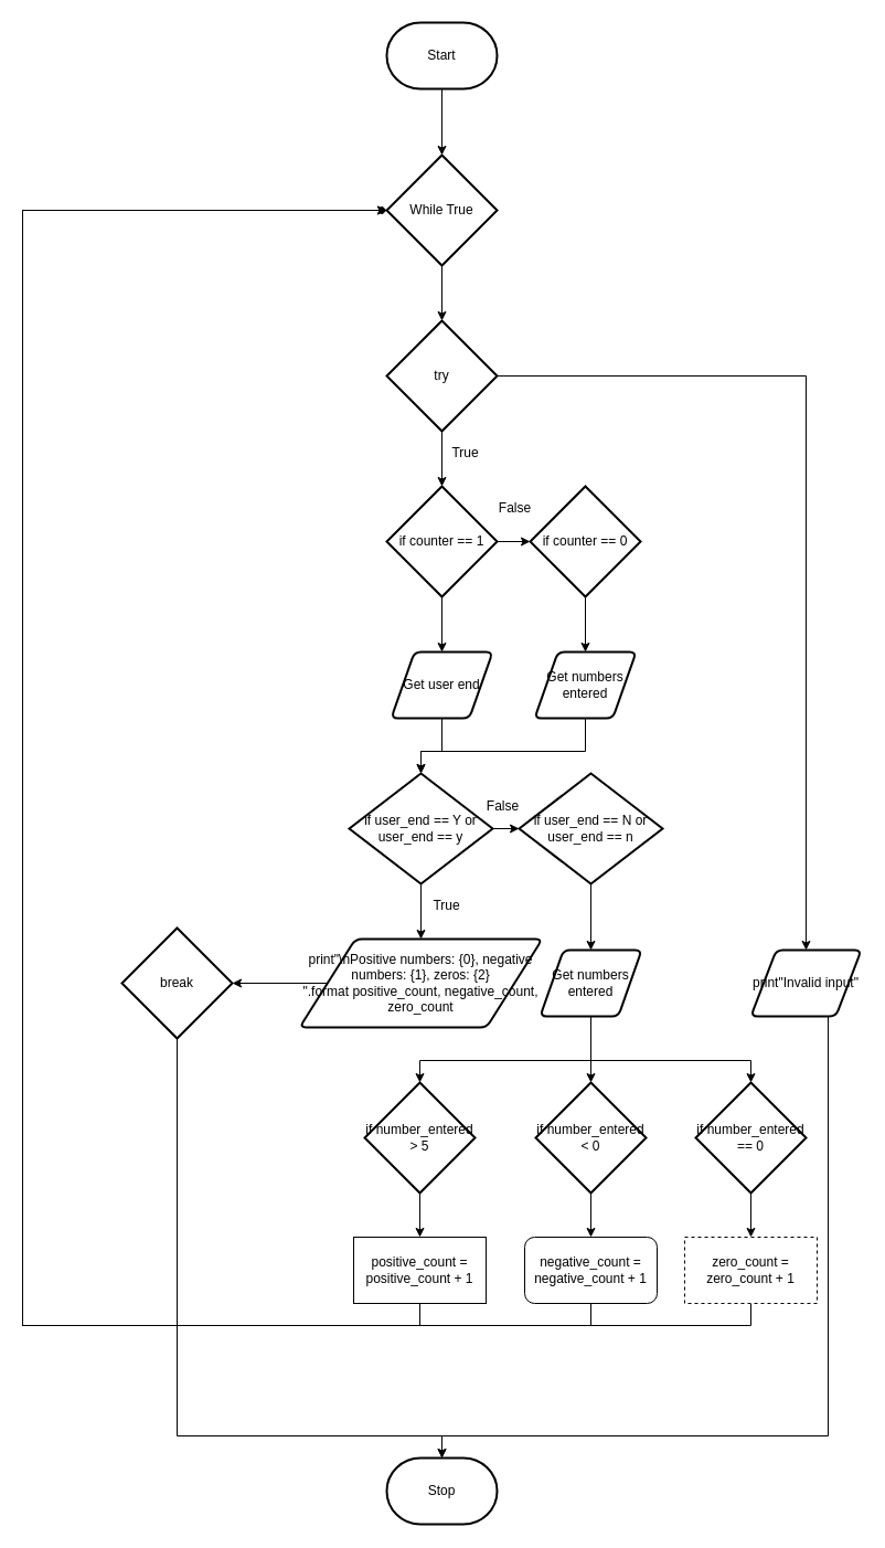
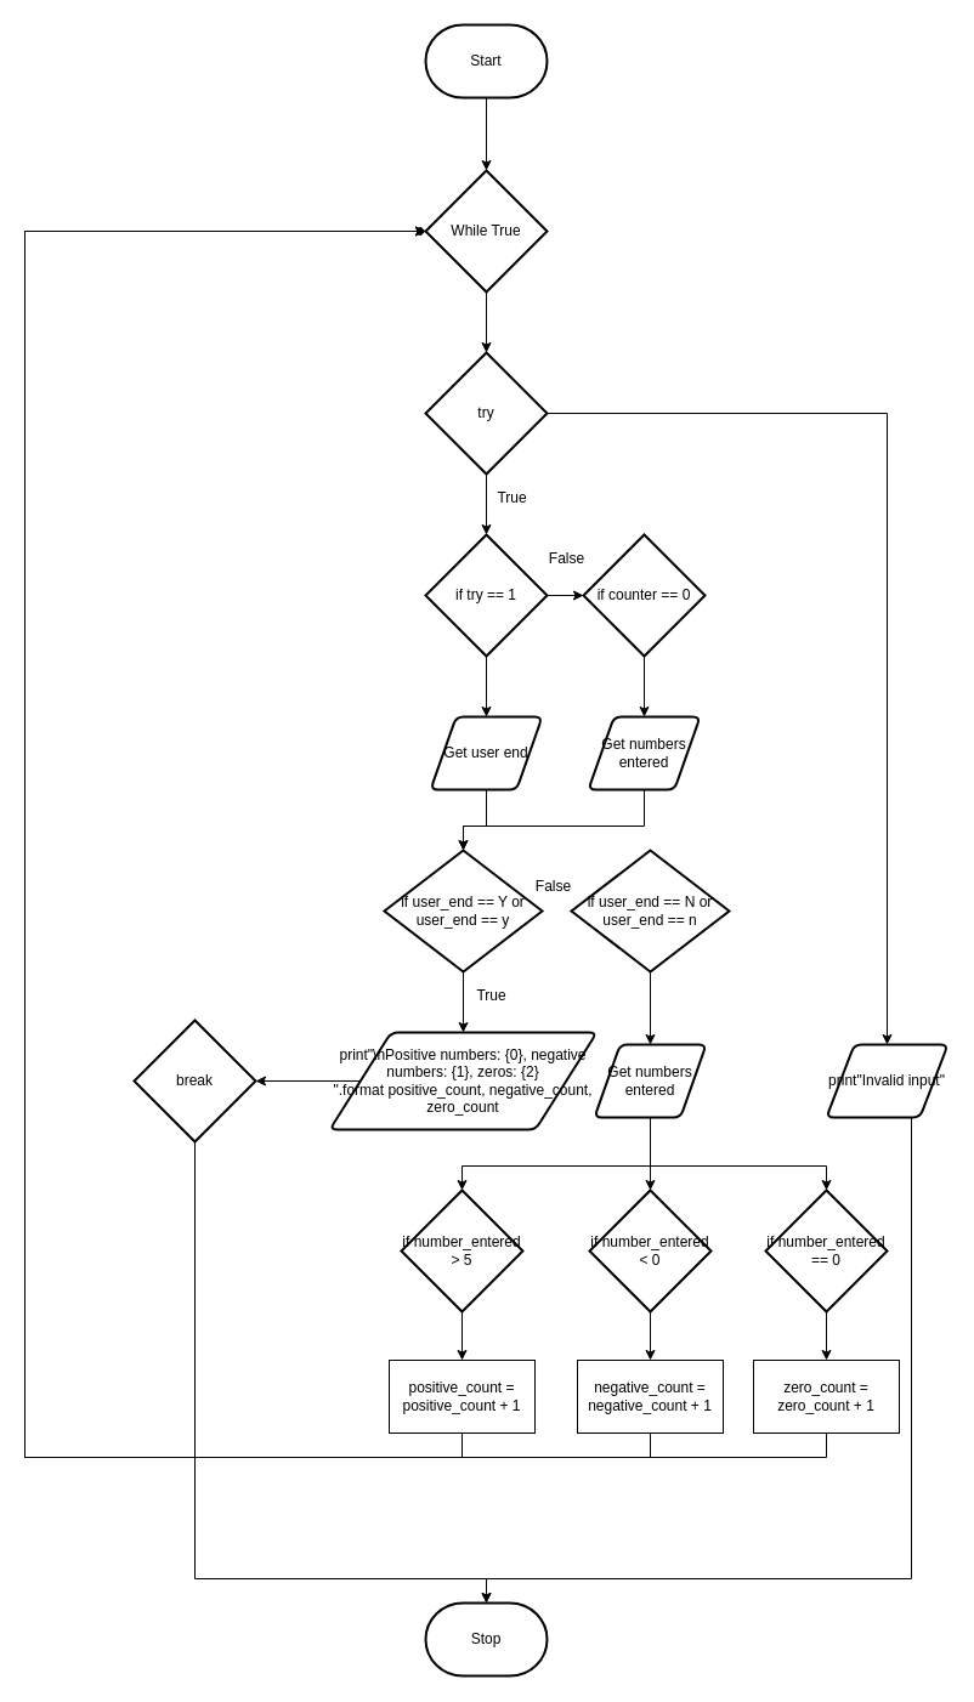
  <mxCell id="0" />
  <mxCell id="1" parent="0" />
  <mxCell id="2" style="edgeStyle=orthogonalEdgeStyle;rounded=0;html=1;entryX=0.5;entryY=0;entryDx=0;entryDy=0;entryPerimeter=0;" edge="1" parent="1" source="3" target="22"><mxGeometry relative="1" as="geometry" /></mxCell>
  <mxCell id="3" value="Start" style="strokeWidth=2;html=1;shape=mxgraph.flowchart.terminator;whiteSpace=wrap;" parent="1" vertex="1"><mxGeometry x="350" y="20" width="100" height="60" as="geometry" /></mxCell>
  <mxCell id="4" value="Stop" style="strokeWidth=2;html=1;shape=mxgraph.flowchart.terminator;whiteSpace=wrap;" parent="1" vertex="1"><mxGeometry x="350" y="1320" width="100" height="60" as="geometry" /></mxCell>
  <mxCell id="5" style="edgeStyle=orthogonalEdgeStyle;rounded=0;html=1;entryX=1;entryY=0.5;entryDx=0;entryDy=0;entryPerimeter=0;" edge="1" parent="1" source="6" target="49"><mxGeometry relative="1" as="geometry" /></mxCell>
  <mxCell id="6" value="print&lt;span&gt;&quot;\nPositive numbers: {0}, negative numbers: {1}, zeros: {2} &quot;.format&lt;/span&gt;&lt;span&gt;&amp;nbsp;positive_count, negative_count, zero_count&lt;/span&gt;&lt;span&gt;&lt;br&gt;&lt;/span&gt;" style="shape=parallelogram;html=1;strokeWidth=2;perimeter=parallelogramPerimeter;whiteSpace=wrap;rounded=1;arcSize=12;size=0.23;" parent="1" vertex="1"><mxGeometry x="271" y="850" width="220" height="80" as="geometry" /></mxCell>
  <mxCell id="7" style="edgeStyle=orthogonalEdgeStyle;rounded=0;html=1;entryX=0.5;entryY=0;entryDx=0;entryDy=0;entryPerimeter=0;" edge="1" parent="1" source="8" target="25"><mxGeometry relative="1" as="geometry"><Array as="points"><mxPoint x="400" y="680" /><mxPoint x="381" y="680" /></Array></mxGeometry></mxCell>
  <mxCell id="8" value="Get user end" style="shape=parallelogram;html=1;strokeWidth=2;perimeter=parallelogramPerimeter;whiteSpace=wrap;rounded=1;arcSize=12;size=0.23;" parent="1" vertex="1"><mxGeometry x="354" y="590" width="92" height="60" as="geometry" /></mxCell>
  <mxCell id="9" value="False" style="text;html=1;resizable=0;autosize=1;align=center;verticalAlign=middle;points=[];fillColor=none;strokeColor=none;rounded=0;" parent="1" vertex="1"><mxGeometry x="441" y="450" width="50" height="20" as="geometry" /></mxCell>
  <mxCell id="10" value="True" style="text;html=1;resizable=0;autosize=1;align=center;verticalAlign=middle;points=[];fillColor=none;strokeColor=none;rounded=0;" parent="1" vertex="1"><mxGeometry x="401" y="400" width="40" height="20" as="geometry" /></mxCell>
  <mxCell id="11" style="edgeStyle=orthogonalEdgeStyle;html=1;entryX=0.5;entryY=0;entryDx=0;entryDy=0;rounded=0;" edge="1" parent="1" source="13" target="45"><mxGeometry relative="1" as="geometry" /></mxCell>
  <mxCell id="12" style="edgeStyle=orthogonalEdgeStyle;rounded=0;html=1;entryX=0.5;entryY=0;entryDx=0;entryDy=0;entryPerimeter=0;" edge="1" parent="1" source="13" target="16"><mxGeometry relative="1" as="geometry" /></mxCell>
  <mxCell id="13" value="try" style="strokeWidth=2;html=1;shape=mxgraph.flowchart.decision;whiteSpace=wrap;" vertex="1" parent="1"><mxGeometry x="350" y="290" width="100" height="100" as="geometry" /></mxCell>
  <mxCell id="14" style="edgeStyle=orthogonalEdgeStyle;rounded=0;html=1;entryX=0;entryY=0.5;entryDx=0;entryDy=0;entryPerimeter=0;" edge="1" parent="1" source="16" target="18"><mxGeometry relative="1" as="geometry" /></mxCell>
  <mxCell id="15" style="edgeStyle=orthogonalEdgeStyle;rounded=0;html=1;entryX=0.5;entryY=0;entryDx=0;entryDy=0;" edge="1" parent="1" source="16" target="8"><mxGeometry relative="1" as="geometry" /></mxCell>
- <mxCell id="16" value="if counter == 1" style="strokeWidth=2;html=1;shape=mxgraph.flowchart.decision;whiteSpace=wrap;" vertex="1" parent="1"><mxGeometry x="350" y="440" width="100" height="100" as="geometry" /></mxCell>
+ <mxCell id="16" value="if try == 1" style="strokeWidth=2;html=1;shape=mxgraph.flowchart.decision;whiteSpace=wrap;" vertex="1" parent="1"><mxGeometry x="350" y="440" width="100" height="100" as="geometry" /></mxCell>
  <mxCell id="17" style="edgeStyle=orthogonalEdgeStyle;rounded=0;html=1;entryX=0.5;entryY=0;entryDx=0;entryDy=0;" edge="1" parent="1" source="18" target="20"><mxGeometry relative="1" as="geometry" /></mxCell>
  <mxCell id="18" value="if counter == 0" style="strokeWidth=2;html=1;shape=mxgraph.flowchart.decision;whiteSpace=wrap;" vertex="1" parent="1"><mxGeometry x="480" y="440" width="100" height="100" as="geometry" /></mxCell>
  <mxCell id="19" style="edgeStyle=orthogonalEdgeStyle;rounded=0;html=1;entryX=0.5;entryY=0;entryDx=0;entryDy=0;entryPerimeter=0;" edge="1" parent="1" source="20" target="25"><mxGeometry relative="1" as="geometry"><Array as="points"><mxPoint x="530" y="680" /><mxPoint x="381" y="680" /></Array></mxGeometry></mxCell>
  <mxCell id="20" value="Get numbers entered" style="shape=parallelogram;html=1;strokeWidth=2;perimeter=parallelogramPerimeter;whiteSpace=wrap;rounded=1;arcSize=12;size=0.23;" vertex="1" parent="1"><mxGeometry x="484" y="590" width="92" height="60" as="geometry" /></mxCell>
  <mxCell id="21" style="edgeStyle=orthogonalEdgeStyle;rounded=0;html=1;entryX=0.5;entryY=0;entryDx=0;entryDy=0;entryPerimeter=0;" edge="1" parent="1" source="22" target="13"><mxGeometry relative="1" as="geometry" /></mxCell>
  <mxCell id="22" value="While True" style="strokeWidth=2;html=1;shape=mxgraph.flowchart.decision;whiteSpace=wrap;" vertex="1" parent="1"><mxGeometry x="350" y="140" width="100" height="100" as="geometry" /></mxCell>
- <mxCell id="23" style="edgeStyle=orthogonalEdgeStyle;rounded=0;html=1;entryX=0;entryY=0.5;entryDx=0;entryDy=0;entryPerimeter=0;" edge="1" parent="1" source="25" target="29"><mxGeometry relative="1" as="geometry" /></mxCell>
  <mxCell id="24" style="edgeStyle=orthogonalEdgeStyle;rounded=0;html=1;entryX=0.5;entryY=0;entryDx=0;entryDy=0;" edge="1" parent="1" source="25" target="6"><mxGeometry relative="1" as="geometry" /></mxCell>
  <mxCell id="25" value="if user_end == Y or user_end == y" style="strokeWidth=2;html=1;shape=mxgraph.flowchart.decision;whiteSpace=wrap;" vertex="1" parent="1"><mxGeometry x="316" y="700" width="130" height="100" as="geometry" /></mxCell>
  <mxCell id="26" style="edgeStyle=orthogonalEdgeStyle;rounded=0;html=1;entryX=0.5;entryY=0;entryDx=0;entryDy=0;" edge="1" parent="1" source="27" target="35"><mxGeometry relative="1" as="geometry" /></mxCell>
  <mxCell id="27" value="if number_entered &amp;gt; 5" style="strokeWidth=2;html=1;shape=mxgraph.flowchart.decision;whiteSpace=wrap;" vertex="1" parent="1"><mxGeometry x="330" y="980" width="100" height="100" as="geometry" /></mxCell>
  <mxCell id="28" style="edgeStyle=orthogonalEdgeStyle;rounded=0;html=1;entryX=0.5;entryY=0;entryDx=0;entryDy=0;" edge="1" parent="1" source="29" target="33"><mxGeometry relative="1" as="geometry" /></mxCell>
  <mxCell id="29" value="if user_end == N or user_end == n" style="strokeWidth=2;html=1;shape=mxgraph.flowchart.decision;whiteSpace=wrap;" vertex="1" parent="1"><mxGeometry x="470" y="700" width="130" height="100" as="geometry" /></mxCell>
  <mxCell id="30" style="edgeStyle=orthogonalEdgeStyle;rounded=0;html=1;entryX=0.5;entryY=0;entryDx=0;entryDy=0;entryPerimeter=0;" edge="1" parent="1" source="33" target="27"><mxGeometry relative="1" as="geometry"><Array as="points"><mxPoint x="535" y="960" /><mxPoint x="380" y="960" /></Array></mxGeometry></mxCell>
  <mxCell id="31" style="edgeStyle=orthogonalEdgeStyle;rounded=0;html=1;entryX=0.5;entryY=0;entryDx=0;entryDy=0;entryPerimeter=0;" edge="1" parent="1" source="33" target="37"><mxGeometry relative="1" as="geometry" /></mxCell>
  <mxCell id="32" style="edgeStyle=orthogonalEdgeStyle;rounded=0;html=1;entryX=0.5;entryY=0;entryDx=0;entryDy=0;entryPerimeter=0;" edge="1" parent="1" source="33" target="41"><mxGeometry relative="1" as="geometry"><Array as="points"><mxPoint x="535" y="960" /><mxPoint x="680" y="960" /></Array></mxGeometry></mxCell>
  <mxCell id="33" value="Get numbers entered" style="shape=parallelogram;html=1;strokeWidth=2;perimeter=parallelogramPerimeter;whiteSpace=wrap;rounded=1;arcSize=12;size=0.23;" vertex="1" parent="1"><mxGeometry x="489" y="860" width="92" height="60" as="geometry" /></mxCell>
  <mxCell id="34" style="edgeStyle=orthogonalEdgeStyle;rounded=0;html=1;entryX=0;entryY=0.5;entryDx=0;entryDy=0;entryPerimeter=0;" edge="1" parent="1" source="35" target="22"><mxGeometry relative="1" as="geometry"><Array as="points"><mxPoint x="380" y="1200" /><mxPoint x="20" y="1200" /><mxPoint x="20" y="190" /></Array></mxGeometry></mxCell>
  <mxCell id="35" value="positive_count = positive_count + 1" style="rounded=0;whiteSpace=wrap;html=1;" vertex="1" parent="1"><mxGeometry x="320" y="1120" width="120" height="60" as="geometry" /></mxCell>
  <mxCell id="36" style="edgeStyle=orthogonalEdgeStyle;rounded=0;html=1;entryX=0.5;entryY=0;entryDx=0;entryDy=0;" edge="1" parent="1" source="37" target="39"><mxGeometry relative="1" as="geometry" /></mxCell>
  <mxCell id="37" value="if number_entered &amp;lt; 0" style="strokeWidth=2;html=1;shape=mxgraph.flowchart.decision;whiteSpace=wrap;" vertex="1" parent="1"><mxGeometry x="485" y="980" width="100" height="100" as="geometry" /></mxCell>
  <mxCell id="38" style="edgeStyle=orthogonalEdgeStyle;rounded=0;html=1;" edge="1" parent="1" source="39"><mxGeometry relative="1" as="geometry"><mxPoint x="350" y="190" as="targetPoint" /><Array as="points"><mxPoint x="535" y="1200" /><mxPoint x="20" y="1200" /><mxPoint x="20" y="190" /></Array></mxGeometry></mxCell>
- <mxCell id="39" value="negative_count = negative_count + 1" style="whiteSpace=wrap;html=1;rounded=1;" vertex="1" parent="1"><mxGeometry x="475" y="1120" width="120" height="60" as="geometry" /></mxCell>
+ <mxCell id="39" value="negative_count = negative_count + 1" style="rounded=0;whiteSpace=wrap;html=1;" vertex="1" parent="1"><mxGeometry x="475" y="1120" width="120" height="60" as="geometry" /></mxCell>
  <mxCell id="40" style="edgeStyle=orthogonalEdgeStyle;rounded=0;html=1;entryX=0.5;entryY=0;entryDx=0;entryDy=0;" edge="1" parent="1" source="41" target="43"><mxGeometry relative="1" as="geometry" /></mxCell>
  <mxCell id="41" value="if number_entered == 0" style="strokeWidth=2;html=1;shape=mxgraph.flowchart.decision;whiteSpace=wrap;" vertex="1" parent="1"><mxGeometry x="630" y="980" width="100" height="100" as="geometry" /></mxCell>
  <mxCell id="42" style="edgeStyle=orthogonalEdgeStyle;rounded=0;html=1;entryX=0;entryY=0.5;entryDx=0;entryDy=0;entryPerimeter=0;endArrow=diamond;" edge="1" parent="1" source="43" target="22"><mxGeometry relative="1" as="geometry"><Array as="points"><mxPoint x="680" y="1200" /><mxPoint x="20" y="1200" /><mxPoint x="20" y="190" /></Array></mxGeometry></mxCell>
- <mxCell id="43" value="zero_count = zero_count + 1" style="rounded=0;whiteSpace=wrap;html=1;dashed=1;" vertex="1" parent="1"><mxGeometry x="620" y="1120" width="120" height="60" as="geometry" /></mxCell>
+ <mxCell id="43" value="zero_count = zero_count + 1" style="rounded=0;whiteSpace=wrap;html=1;" vertex="1" parent="1"><mxGeometry x="620" y="1120" width="120" height="60" as="geometry" /></mxCell>
  <mxCell id="44" style="edgeStyle=orthogonalEdgeStyle;rounded=0;html=1;entryX=0.5;entryY=0;entryDx=0;entryDy=0;entryPerimeter=0;" edge="1" parent="1" source="45" target="4"><mxGeometry relative="1" as="geometry"><Array as="points"><mxPoint x="750" y="1300" /><mxPoint x="400" y="1300" /></Array></mxGeometry></mxCell>
  <mxCell id="45" value="print&quot;Invalid input&quot;" style="shape=parallelogram;html=1;strokeWidth=2;perimeter=parallelogramPerimeter;whiteSpace=wrap;rounded=1;arcSize=12;size=0.23;" vertex="1" parent="1"><mxGeometry x="680" y="860" width="100" height="60" as="geometry" /></mxCell>
  <mxCell id="46" value="False" style="text;html=1;resizable=0;autosize=1;align=center;verticalAlign=middle;points=[];fillColor=none;strokeColor=none;rounded=0;" vertex="1" parent="1"><mxGeometry x="430" y="720" width="50" height="20" as="geometry" /></mxCell>
  <mxCell id="47" value="True" style="text;html=1;resizable=0;autosize=1;align=center;verticalAlign=middle;points=[];fillColor=none;strokeColor=none;rounded=0;" vertex="1" parent="1"><mxGeometry x="384" y="810" width="40" height="20" as="geometry" /></mxCell>
  <mxCell id="48" style="edgeStyle=orthogonalEdgeStyle;rounded=0;html=1;entryX=0.5;entryY=0;entryDx=0;entryDy=0;entryPerimeter=0;" edge="1" parent="1" source="49" target="4"><mxGeometry relative="1" as="geometry"><Array as="points"><mxPoint x="160" y="1300" /><mxPoint x="400" y="1300" /></Array></mxGeometry></mxCell>
  <mxCell id="49" value="break" style="strokeWidth=2;html=1;shape=mxgraph.flowchart.decision;whiteSpace=wrap;" vertex="1" parent="1"><mxGeometry x="110" y="840" width="100" height="100" as="geometry" /></mxCell>
